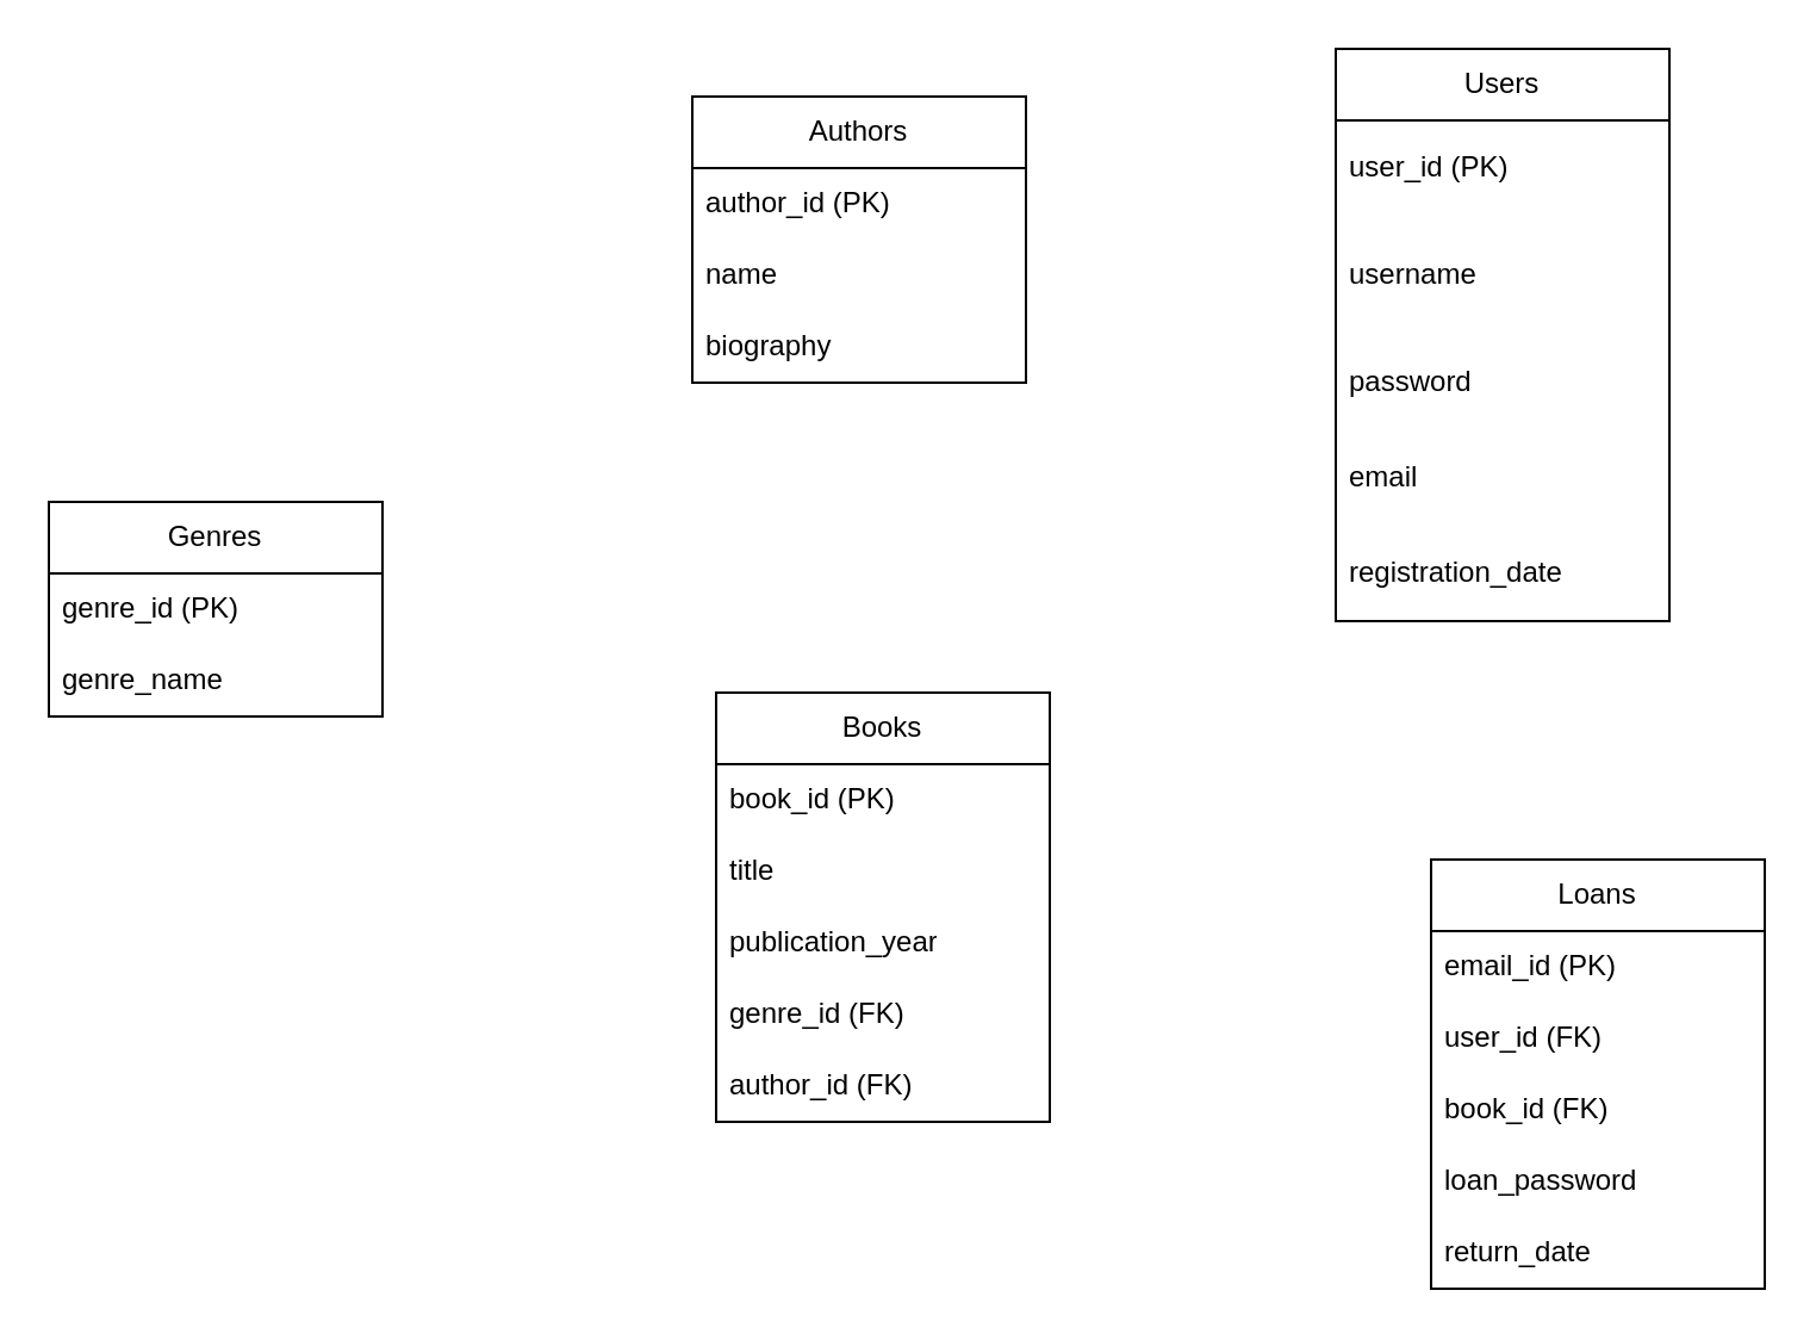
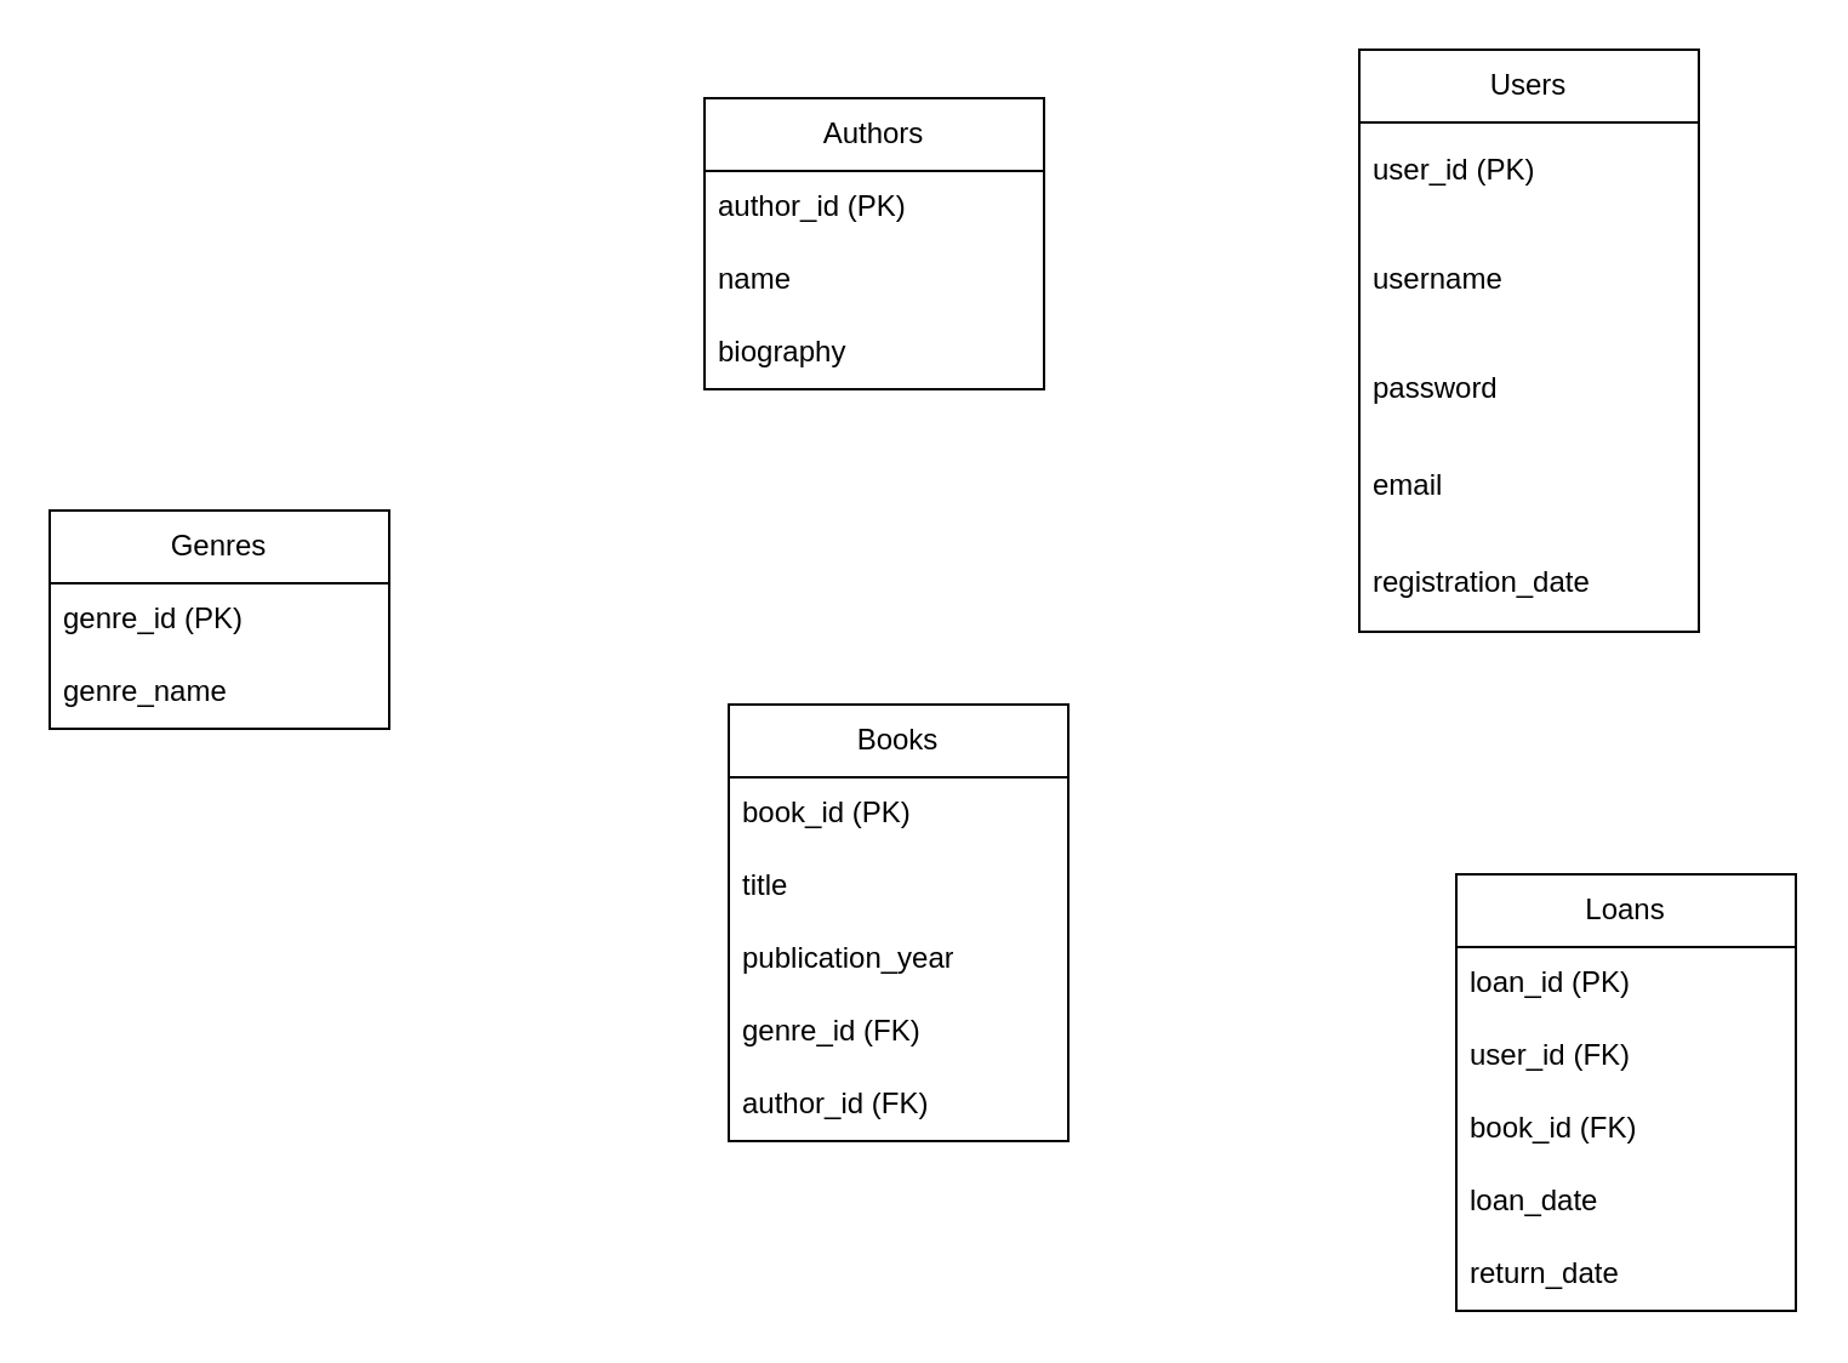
  <mxCell id="0" />
  <mxCell id="1" parent="0" />
  <mxCell id="2" value="Users" style="swimlane;fontStyle=0;childLayout=stackLayout;horizontal=1;startSize=30;horizontalStack=0;resizeParent=1;resizeParentMax=0;resizeLast=0;collapsible=1;marginBottom=0;whiteSpace=wrap;html=1;movable=1;resizable=1;rotatable=1;deletable=1;editable=1;locked=0;connectable=1;" vertex="1" parent="1"><mxGeometry x="560" y="20" width="140" height="240" as="geometry"><mxRectangle x="150" y="120" width="70" height="30" as="alternateBounds" /></mxGeometry></mxCell>
  <mxCell id="3" value="user_id (PK)" style="text;strokeColor=none;fillColor=none;align=left;verticalAlign=middle;spacingLeft=4;spacingRight=4;overflow=hidden;points=[[0,0.5],[1,0.5]];portConstraint=eastwest;rotatable=0;whiteSpace=wrap;html=1;" vertex="1" parent="2"><mxGeometry y="30" width="140" height="40" as="geometry" /></mxCell>
  <mxCell id="4" value="username" style="text;strokeColor=none;fillColor=none;align=left;verticalAlign=middle;spacingLeft=4;spacingRight=4;overflow=hidden;points=[[0,0.5],[1,0.5]];portConstraint=eastwest;rotatable=0;whiteSpace=wrap;html=1;" vertex="1" parent="2"><mxGeometry y="70" width="140" height="50" as="geometry" /></mxCell>
  <mxCell id="5" value="password" style="text;strokeColor=none;fillColor=none;align=left;verticalAlign=middle;spacingLeft=4;spacingRight=4;overflow=hidden;points=[[0,0.5],[1,0.5]];portConstraint=eastwest;rotatable=0;whiteSpace=wrap;html=1;" vertex="1" parent="2"><mxGeometry y="120" width="140" height="40" as="geometry" /></mxCell>
  <mxCell id="6" value="email" style="text;strokeColor=none;fillColor=none;align=left;verticalAlign=middle;spacingLeft=4;spacingRight=4;overflow=hidden;points=[[0,0.5],[1,0.5]];portConstraint=eastwest;rotatable=0;whiteSpace=wrap;html=1;" vertex="1" parent="2"><mxGeometry y="160" width="140" height="40" as="geometry" /></mxCell>
  <mxCell id="7" value="registration_date" style="text;strokeColor=none;fillColor=none;align=left;verticalAlign=middle;spacingLeft=4;spacingRight=4;overflow=hidden;points=[[0,0.5],[1,0.5]];portConstraint=eastwest;rotatable=0;whiteSpace=wrap;html=1;" vertex="1" parent="2"><mxGeometry y="200" width="140" height="40" as="geometry" /></mxCell>
  <mxCell id="8" value="Authors" style="swimlane;fontStyle=0;childLayout=stackLayout;horizontal=1;startSize=30;horizontalStack=0;resizeParent=1;resizeParentMax=0;resizeLast=0;collapsible=1;marginBottom=0;whiteSpace=wrap;html=1;" vertex="1" parent="1"><mxGeometry x="290" y="40" width="140" height="120" as="geometry" /></mxCell>
  <mxCell id="9" value="author_id (PK)" style="text;strokeColor=none;fillColor=none;align=left;verticalAlign=middle;spacingLeft=4;spacingRight=4;overflow=hidden;points=[[0,0.5],[1,0.5]];portConstraint=eastwest;rotatable=0;whiteSpace=wrap;html=1;" vertex="1" parent="8"><mxGeometry y="30" width="140" height="30" as="geometry" /></mxCell>
  <mxCell id="10" value="name" style="text;strokeColor=none;fillColor=none;align=left;verticalAlign=middle;spacingLeft=4;spacingRight=4;overflow=hidden;points=[[0,0.5],[1,0.5]];portConstraint=eastwest;rotatable=0;whiteSpace=wrap;html=1;" vertex="1" parent="8"><mxGeometry y="60" width="140" height="30" as="geometry" /></mxCell>
  <mxCell id="11" value="biography" style="text;strokeColor=none;fillColor=none;align=left;verticalAlign=middle;spacingLeft=4;spacingRight=4;overflow=hidden;points=[[0,0.5],[1,0.5]];portConstraint=eastwest;rotatable=0;whiteSpace=wrap;html=1;" vertex="1" parent="8"><mxGeometry y="90" width="140" height="30" as="geometry" /></mxCell>
  <mxCell id="12" value="Genres" style="swimlane;fontStyle=0;childLayout=stackLayout;horizontal=1;startSize=30;horizontalStack=0;resizeParent=1;resizeParentMax=0;resizeLast=0;collapsible=1;marginBottom=0;whiteSpace=wrap;html=1;" vertex="1" parent="1"><mxGeometry x="20" y="210" width="140" height="90" as="geometry" /></mxCell>
  <mxCell id="13" value="genre_id (PK)" style="text;strokeColor=none;fillColor=none;align=left;verticalAlign=middle;spacingLeft=4;spacingRight=4;overflow=hidden;points=[[0,0.5],[1,0.5]];portConstraint=eastwest;rotatable=0;whiteSpace=wrap;html=1;" vertex="1" parent="12"><mxGeometry y="30" width="140" height="30" as="geometry" /></mxCell>
  <mxCell id="14" value="genre_name" style="text;strokeColor=none;fillColor=none;align=left;verticalAlign=middle;spacingLeft=4;spacingRight=4;overflow=hidden;points=[[0,0.5],[1,0.5]];portConstraint=eastwest;rotatable=0;whiteSpace=wrap;html=1;" vertex="1" parent="12"><mxGeometry y="60" width="140" height="30" as="geometry" /></mxCell>
  <mxCell id="15" value="Loans" style="swimlane;fontStyle=0;childLayout=stackLayout;horizontal=1;startSize=30;horizontalStack=0;resizeParent=1;resizeParentMax=0;resizeLast=0;collapsible=1;marginBottom=0;whiteSpace=wrap;html=1;" vertex="1" parent="1"><mxGeometry x="600" y="360" width="140" height="180" as="geometry" /></mxCell>
- <mxCell id="16" value="email_id (PK)" style="text;strokeColor=none;fillColor=none;align=left;verticalAlign=middle;spacingLeft=4;spacingRight=4;overflow=hidden;points=[[0,0.5],[1,0.5]];portConstraint=eastwest;rotatable=0;whiteSpace=wrap;html=1;" vertex="1" parent="15"><mxGeometry y="30" width="140" height="30" as="geometry" /></mxCell>
+ <mxCell id="16" value="loan_id (PK)" style="text;strokeColor=none;fillColor=none;align=left;verticalAlign=middle;spacingLeft=4;spacingRight=4;overflow=hidden;points=[[0,0.5],[1,0.5]];portConstraint=eastwest;rotatable=0;whiteSpace=wrap;html=1;" vertex="1" parent="15"><mxGeometry y="30" width="140" height="30" as="geometry" /></mxCell>
  <mxCell id="17" value="user_id (FK)" style="text;strokeColor=none;fillColor=none;align=left;verticalAlign=middle;spacingLeft=4;spacingRight=4;overflow=hidden;points=[[0,0.5],[1,0.5]];portConstraint=eastwest;rotatable=0;whiteSpace=wrap;html=1;" vertex="1" parent="15"><mxGeometry y="60" width="140" height="30" as="geometry" /></mxCell>
  <mxCell id="18" value="book_id (FK)" style="text;strokeColor=none;fillColor=none;align=left;verticalAlign=middle;spacingLeft=4;spacingRight=4;overflow=hidden;points=[[0,0.5],[1,0.5]];portConstraint=eastwest;rotatable=0;whiteSpace=wrap;html=1;" vertex="1" parent="15"><mxGeometry y="90" width="140" height="30" as="geometry" /></mxCell>
- <mxCell id="19" value="loan_password" style="text;strokeColor=none;fillColor=none;align=left;verticalAlign=middle;spacingLeft=4;spacingRight=4;overflow=hidden;points=[[0,0.5],[1,0.5]];portConstraint=eastwest;rotatable=0;whiteSpace=wrap;html=1;" vertex="1" parent="15"><mxGeometry y="120" width="140" height="30" as="geometry" /></mxCell>
+ <mxCell id="19" value="loan_date" style="text;strokeColor=none;fillColor=none;align=left;verticalAlign=middle;spacingLeft=4;spacingRight=4;overflow=hidden;points=[[0,0.5],[1,0.5]];portConstraint=eastwest;rotatable=0;whiteSpace=wrap;html=1;" vertex="1" parent="15"><mxGeometry y="120" width="140" height="30" as="geometry" /></mxCell>
  <mxCell id="20" value="return_date" style="text;strokeColor=none;fillColor=none;align=left;verticalAlign=middle;spacingLeft=4;spacingRight=4;overflow=hidden;points=[[0,0.5],[1,0.5]];portConstraint=eastwest;rotatable=0;whiteSpace=wrap;html=1;" vertex="1" parent="15"><mxGeometry y="150" width="140" height="30" as="geometry" /></mxCell>
  <mxCell id="21" value="Books" style="swimlane;fontStyle=0;childLayout=stackLayout;horizontal=1;startSize=30;horizontalStack=0;resizeParent=1;resizeParentMax=0;resizeLast=0;collapsible=1;marginBottom=0;whiteSpace=wrap;html=1;" vertex="1" parent="1"><mxGeometry x="300" y="290" width="140" height="180" as="geometry" /></mxCell>
  <mxCell id="22" value="book_id (PK)" style="text;strokeColor=none;fillColor=none;align=left;verticalAlign=middle;spacingLeft=4;spacingRight=4;overflow=hidden;points=[[0,0.5],[1,0.5]];portConstraint=eastwest;rotatable=0;whiteSpace=wrap;html=1;" vertex="1" parent="21"><mxGeometry y="30" width="140" height="30" as="geometry" /></mxCell>
  <mxCell id="23" value="title" style="text;strokeColor=none;fillColor=none;align=left;verticalAlign=middle;spacingLeft=4;spacingRight=4;overflow=hidden;points=[[0,0.5],[1,0.5]];portConstraint=eastwest;rotatable=0;whiteSpace=wrap;html=1;" vertex="1" parent="21"><mxGeometry y="60" width="140" height="30" as="geometry" /></mxCell>
  <mxCell id="24" value="publication_year" style="text;strokeColor=none;fillColor=none;align=left;verticalAlign=middle;spacingLeft=4;spacingRight=4;overflow=hidden;points=[[0,0.5],[1,0.5]];portConstraint=eastwest;rotatable=0;whiteSpace=wrap;html=1;" vertex="1" parent="21"><mxGeometry y="90" width="140" height="30" as="geometry" /></mxCell>
  <mxCell id="25" value="genre_id (FK)" style="text;strokeColor=none;fillColor=none;align=left;verticalAlign=middle;spacingLeft=4;spacingRight=4;overflow=hidden;points=[[0,0.5],[1,0.5]];portConstraint=eastwest;rotatable=0;whiteSpace=wrap;html=1;" vertex="1" parent="21"><mxGeometry y="120" width="140" height="30" as="geometry" /></mxCell>
  <mxCell id="26" value="author_id (FK)" style="text;strokeColor=none;fillColor=none;align=left;verticalAlign=middle;spacingLeft=4;spacingRight=4;overflow=hidden;points=[[0,0.5],[1,0.5]];portConstraint=eastwest;rotatable=0;whiteSpace=wrap;html=1;" vertex="1" parent="21"><mxGeometry y="150" width="140" height="30" as="geometry" /></mxCell>
